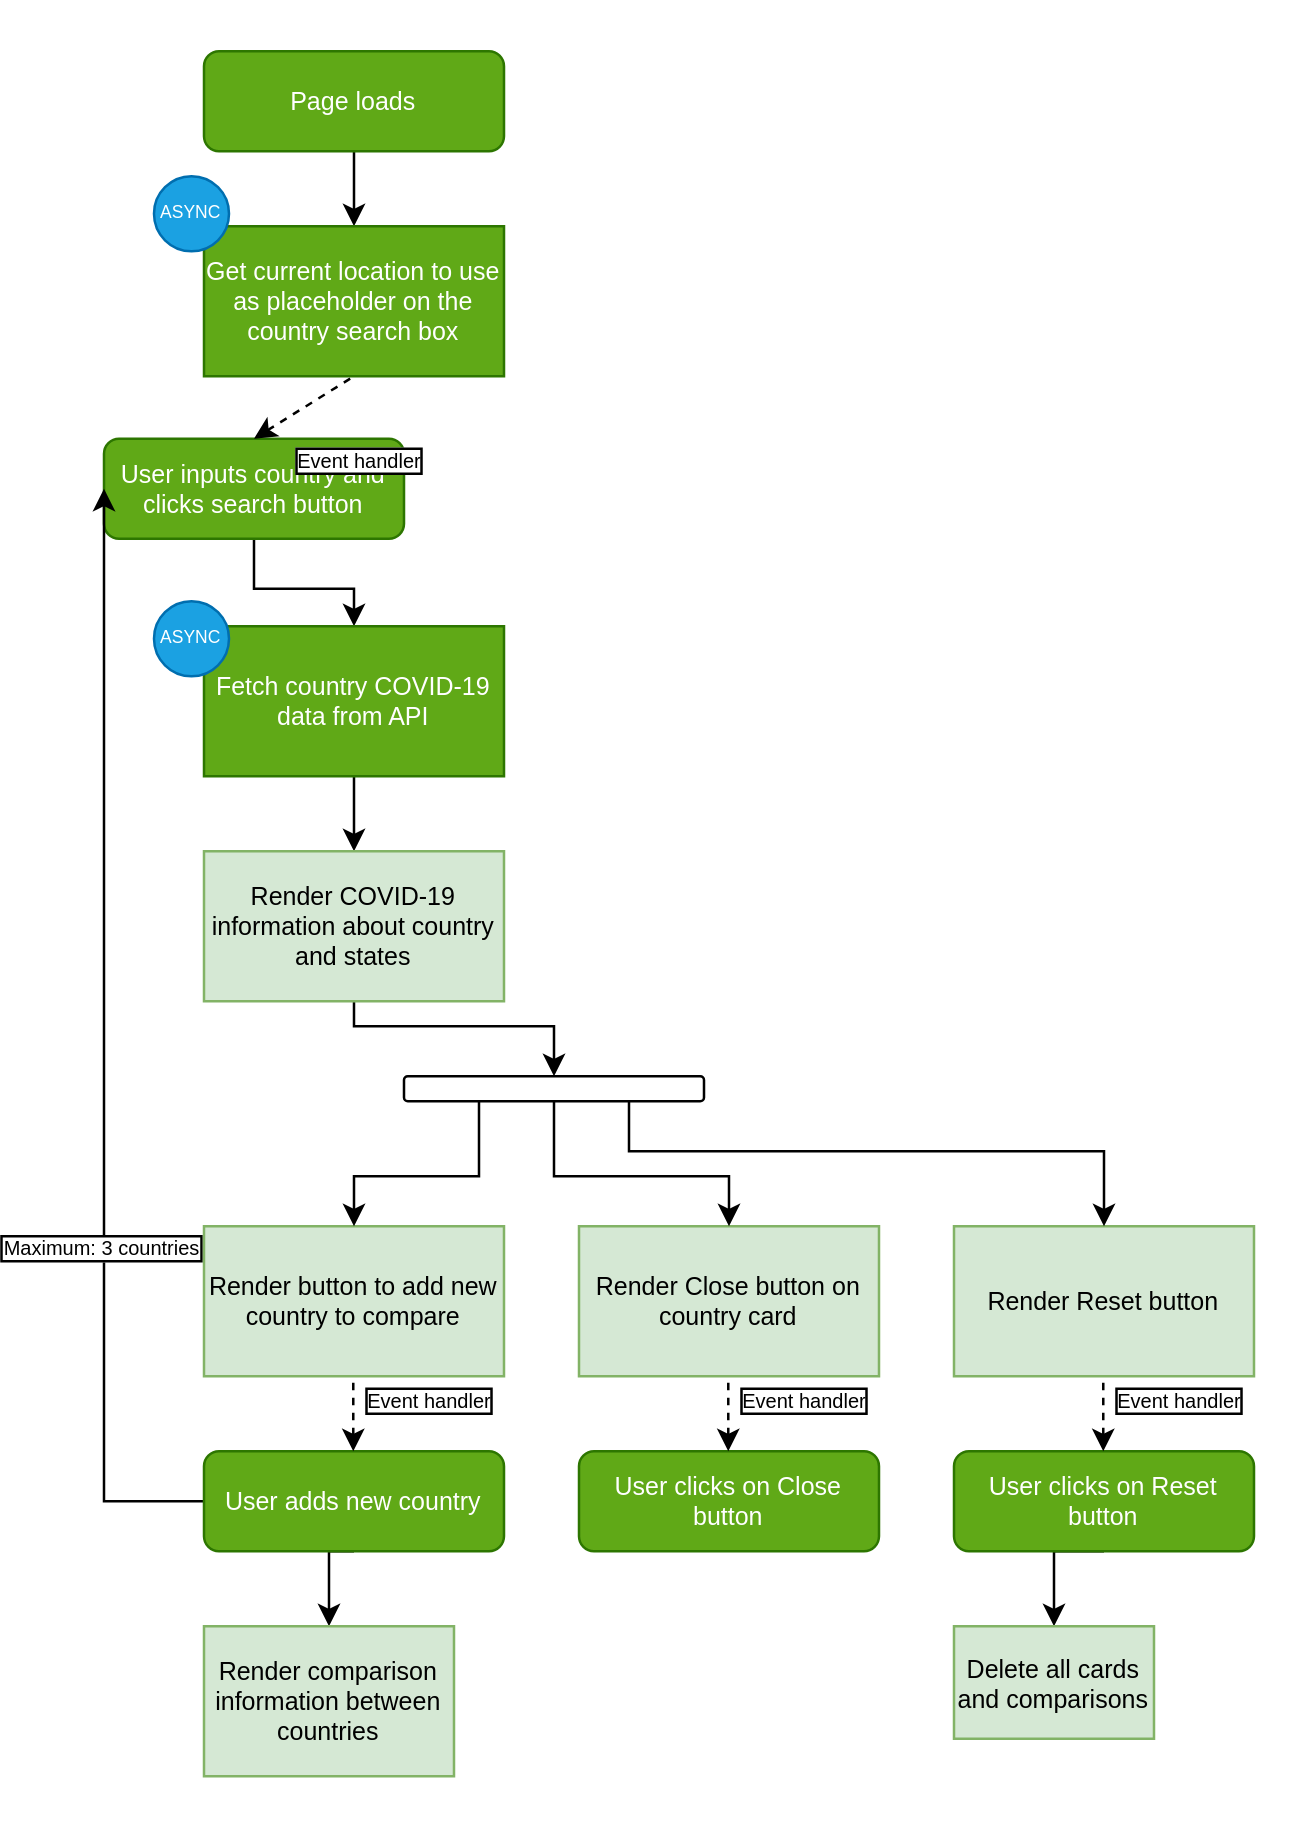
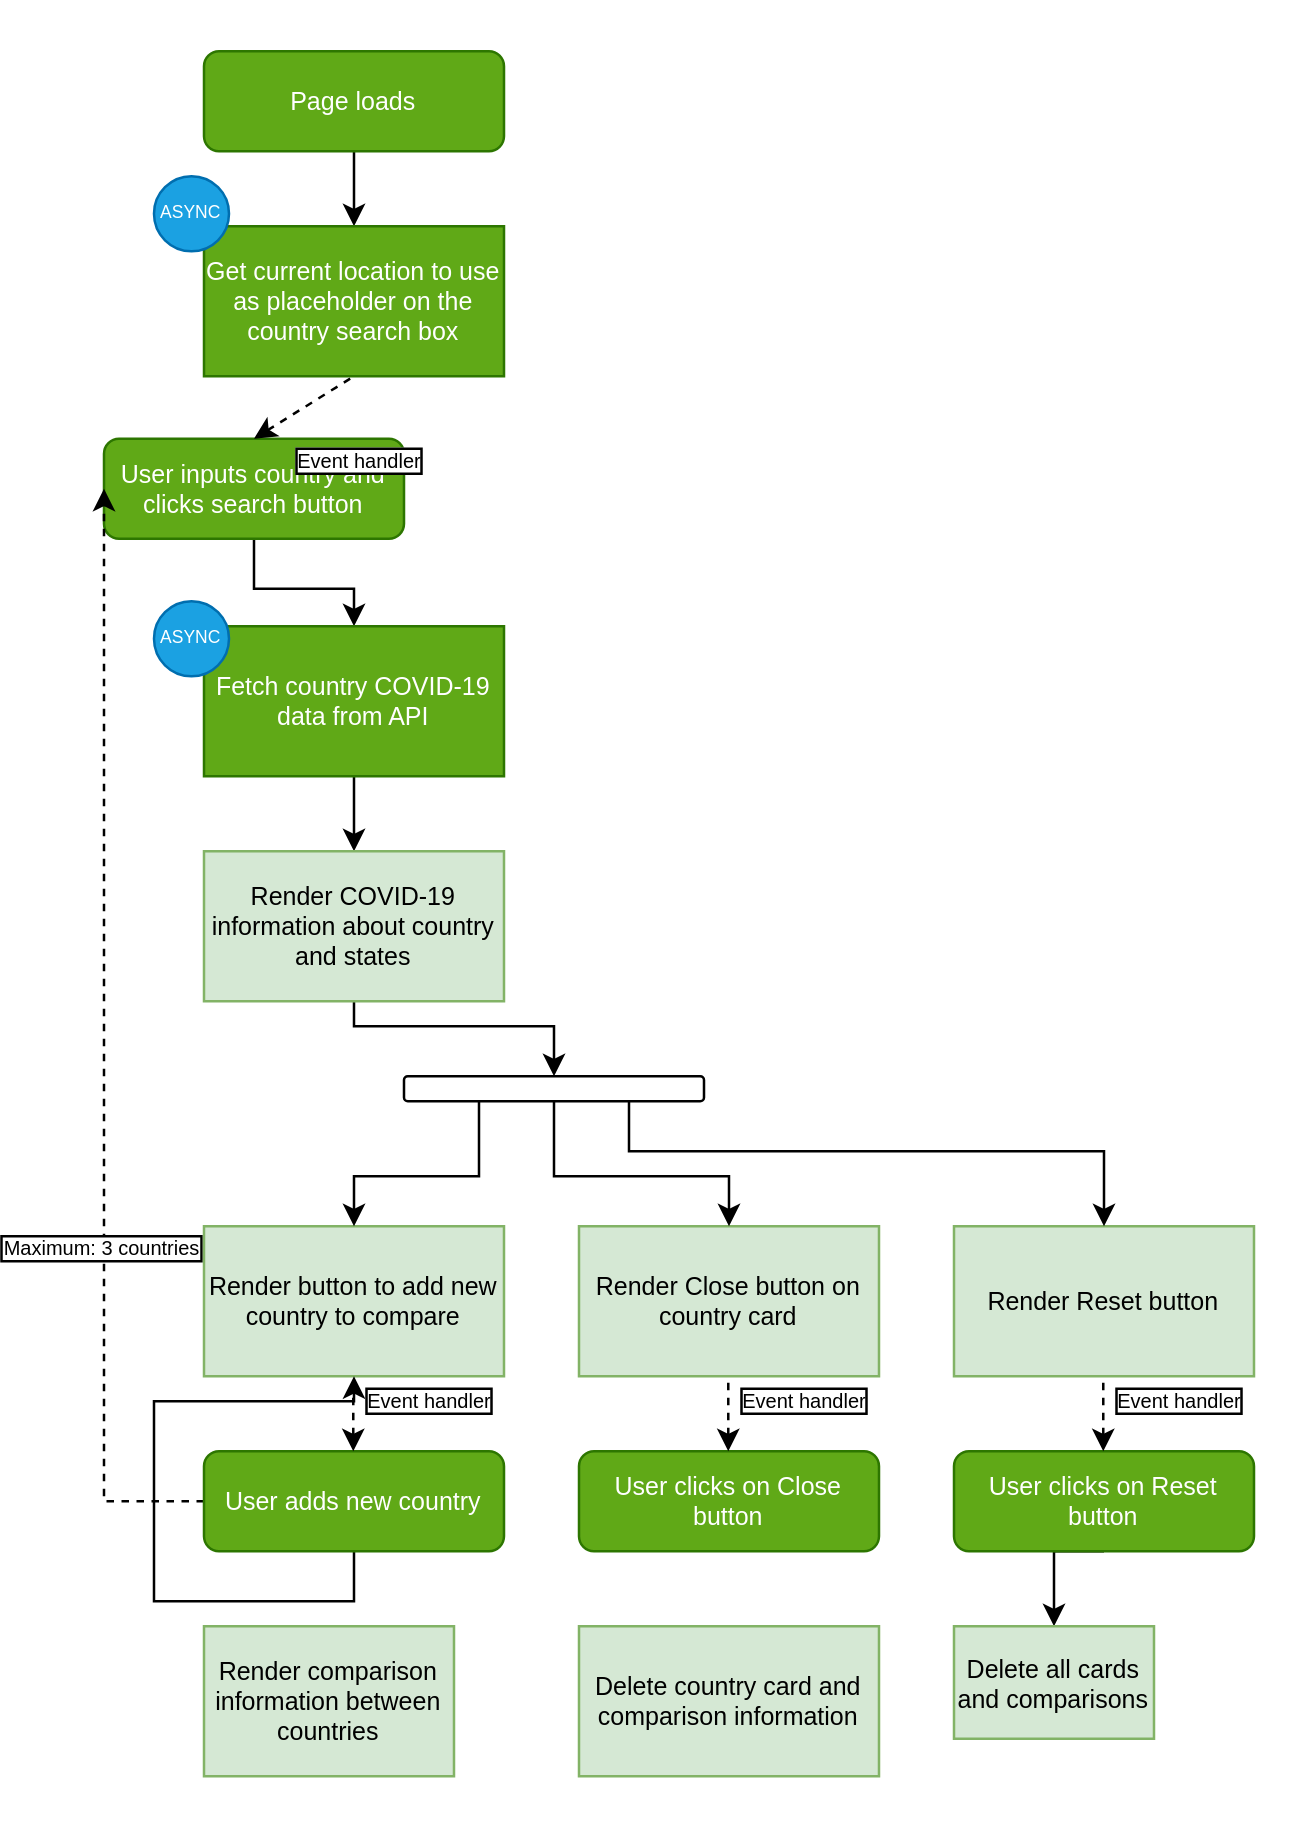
  <mxCell id="0" />
  <mxCell id="1" parent="0" />
  <mxCell id="2" style="edgeStyle=orthogonalEdgeStyle;rounded=0;orthogonalLoop=1;jettySize=auto;html=1;exitX=0.5;exitY=1;exitDx=0;exitDy=0;fontSize=7;" parent="1" source="3" target="4" edge="1"><mxGeometry relative="1" as="geometry" /></mxCell>
  <mxCell id="3" value="Page loads" style="rounded=1;whiteSpace=wrap;html=1;fontSize=10;glass=0;strokeWidth=1;shadow=0;fillColor=#60a917;strokeColor=#2D7600;fontColor=#ffffff;" parent="1" vertex="1"><mxGeometry x="60" y="20" width="120" height="40" as="geometry" /></mxCell>
  <mxCell id="4" value="Get current location to use as placeholder on the country search box" style="rounded=0;whiteSpace=wrap;html=1;fontSize=10;fillColor=#60a917;strokeColor=#2D7600;fontColor=#ffffff;" parent="1" vertex="1"><mxGeometry x="60" y="90" width="120" height="60" as="geometry" /></mxCell>
  <mxCell id="5" value="ASYNC" style="ellipse;whiteSpace=wrap;html=1;aspect=fixed;fontSize=7;fillColor=#1ba1e2;strokeColor=#006EAF;fontColor=#ffffff;" parent="1" vertex="1"><mxGeometry x="40" y="70" width="30" height="30" as="geometry" /></mxCell>
  <mxCell id="6" style="edgeStyle=orthogonalEdgeStyle;rounded=0;orthogonalLoop=1;jettySize=auto;html=1;exitX=0.5;exitY=1;exitDx=0;exitDy=0;entryX=0.5;entryY=0;entryDx=0;entryDy=0;fontSize=7;" parent="1" source="7" target="10" edge="1"><mxGeometry relative="1" as="geometry" /></mxCell>
  <mxCell id="7" value="User inputs country and clicks search button" style="rounded=1;whiteSpace=wrap;html=1;fontSize=10;glass=0;strokeWidth=1;shadow=0;fillColor=#60a917;strokeColor=#2D7600;fontColor=#ffffff;" parent="1" vertex="1"><mxGeometry x="20" y="175" width="120" height="40" as="geometry" /></mxCell>
  <mxCell id="8" value="Event handler" style="endArrow=none;dashed=1;html=1;fontSize=8;exitX=0.5;exitY=0;exitDx=0;exitDy=0;entryX=0.5;entryY=1;entryDx=0;entryDy=0;startArrow=classic;startFill=1;labelBorderColor=#000000;" parent="1" source="7" target="4" edge="1"><mxGeometry x="0.333" y="-30" width="50" height="50" relative="1" as="geometry"><mxPoint x="270" y="230" as="sourcePoint" /><mxPoint x="320" y="180" as="targetPoint" /><mxPoint as="offset" /></mxGeometry></mxCell>
  <mxCell id="9" style="edgeStyle=orthogonalEdgeStyle;rounded=0;orthogonalLoop=1;jettySize=auto;html=1;exitX=0.5;exitY=1;exitDx=0;exitDy=0;fontSize=7;startArrow=none;startFill=0;" parent="1" source="10" target="13" edge="1"><mxGeometry relative="1" as="geometry" /></mxCell>
  <mxCell id="10" value="Fetch country COVID-19 data from API" style="rounded=0;whiteSpace=wrap;html=1;fontSize=10;fillColor=#60a917;strokeColor=#2D7600;fontColor=#ffffff;" parent="1" vertex="1"><mxGeometry x="60" y="250" width="120" height="60" as="geometry" /></mxCell>
  <mxCell id="11" value="ASYNC" style="ellipse;whiteSpace=wrap;html=1;aspect=fixed;fontSize=7;fillColor=#1ba1e2;strokeColor=#006EAF;fontColor=#ffffff;" parent="1" vertex="1"><mxGeometry x="40" y="240" width="30" height="30" as="geometry" /></mxCell>
  <mxCell id="12" style="edgeStyle=orthogonalEdgeStyle;rounded=0;orthogonalLoop=1;jettySize=auto;html=1;exitX=0.5;exitY=1;exitDx=0;exitDy=0;entryX=0.5;entryY=0;entryDx=0;entryDy=0;fontSize=8;startArrow=none;startFill=0;endArrow=classic;endFill=1;" parent="1" source="13" target="33" edge="1"><mxGeometry relative="1" as="geometry"><Array as="points"><mxPoint x="120" y="410" /><mxPoint x="200" y="410" /></Array></mxGeometry></mxCell>
  <mxCell id="13" value="&lt;span style=&quot;color: rgb(0 , 0 , 0) ; font-family: &amp;#34;helvetica&amp;#34; ; font-size: 10px ; font-style: normal ; font-weight: 400 ; letter-spacing: normal ; text-align: center ; text-indent: 0px ; text-transform: none ; word-spacing: 0px ; display: inline ; float: none&quot;&gt;Render COVID-19 information about country and states&lt;/span&gt;" style="rounded=0;whiteSpace=wrap;html=1;fontSize=7;fillColor=#d5e8d4;strokeColor=#82b366;labelBackgroundColor=none;" parent="1" vertex="1"><mxGeometry x="60" y="340" width="120" height="60" as="geometry" /></mxCell>
- <mxCell id="14" style="edgeStyle=orthogonalEdgeStyle;rounded=0;orthogonalLoop=1;jettySize=auto;html=1;exitX=0;exitY=0.5;exitDx=0;exitDy=0;entryX=0;entryY=0.5;entryDx=0;entryDy=0;fontSize=7;startArrow=none;startFill=0;dashed=0;" parent="1" source="20" target="7" edge="1"><mxGeometry relative="1" as="geometry"><Array as="points"><mxPoint x="20" y="600" /><mxPoint x="20" y="200" /></Array></mxGeometry></mxCell>
+ <mxCell id="14" style="edgeStyle=orthogonalEdgeStyle;rounded=0;orthogonalLoop=1;jettySize=auto;html=1;exitX=0;exitY=0.5;exitDx=0;exitDy=0;entryX=0;entryY=0.5;entryDx=0;entryDy=0;fontSize=7;startArrow=none;startFill=0;dashed=1;" parent="1" source="20" target="7" edge="1"><mxGeometry relative="1" as="geometry"><Array as="points"><mxPoint x="20" y="600" /><mxPoint x="20" y="200" /></Array></mxGeometry></mxCell>
  <mxCell id="15" value="Maximum: 3 countries" style="edgeLabel;html=1;align=center;verticalAlign=middle;resizable=0;points=[];fontSize=8;labelBackgroundColor=#ffffff;labelBorderColor=#000000;" parent="14" vertex="1" connectable="0"><mxGeometry x="0.181" y="2" relative="1" as="geometry"><mxPoint y="121" as="offset" /></mxGeometry></mxCell>
  <mxCell id="16" value="&lt;span style=&quot;color: rgb(0 , 0 , 0) ; font-family: &amp;#34;helvetica&amp;#34; ; font-size: 10px ; font-style: normal ; font-weight: 400 ; letter-spacing: normal ; text-align: center ; text-indent: 0px ; text-transform: none ; word-spacing: 0px ; display: inline ; float: none&quot;&gt;Render button to add new country to compare&lt;/span&gt;" style="rounded=0;whiteSpace=wrap;html=1;fontSize=7;fillColor=#d5e8d4;strokeColor=#82b366;labelBackgroundColor=none;" parent="1" vertex="1"><mxGeometry x="60" y="490" width="120" height="60" as="geometry" /></mxCell>
  <mxCell id="17" value="&lt;span style=&quot;color: rgb(0 , 0 , 0) ; font-family: &amp;#34;helvetica&amp;#34; ; font-size: 10px ; font-style: normal ; font-weight: 400 ; letter-spacing: normal ; text-align: center ; text-indent: 0px ; text-transform: none ; word-spacing: 0px ; display: inline ; float: none&quot;&gt;Render Close button on country card&lt;/span&gt;" style="rounded=0;whiteSpace=wrap;html=1;fontSize=7;fillColor=#d5e8d4;strokeColor=#82b366;labelBackgroundColor=none;" parent="1" vertex="1"><mxGeometry x="210" y="490" width="120" height="60" as="geometry" /></mxCell>
  <mxCell id="18" value="&lt;span style=&quot;color: rgb(0 , 0 , 0) ; font-family: &amp;#34;helvetica&amp;#34; ; font-size: 10px ; font-style: normal ; font-weight: 400 ; letter-spacing: normal ; text-align: center ; text-indent: 0px ; text-transform: none ; word-spacing: 0px ; display: inline ; float: none&quot;&gt;Render Reset button&lt;/span&gt;" style="rounded=0;whiteSpace=wrap;html=1;fontSize=7;fillColor=#d5e8d4;strokeColor=#82b366;labelBackgroundColor=none;" parent="1" vertex="1"><mxGeometry x="360" y="490" width="120" height="60" as="geometry" /></mxCell>
- <mxCell id="19" style="edgeStyle=orthogonalEdgeStyle;rounded=0;orthogonalLoop=1;jettySize=auto;html=1;exitX=0.5;exitY=1;exitDx=0;exitDy=0;entryX=0.5;entryY=0;entryDx=0;entryDy=0;fontSize=8;startArrow=none;startFill=0;" parent="1" source="20" target="22" edge="1"><mxGeometry relative="1" as="geometry" /></mxCell>
+ <mxCell id="19" style="edgeStyle=orthogonalEdgeStyle;rounded=0;orthogonalLoop=1;jettySize=auto;html=1;exitX=0.5;exitY=1;exitDx=0;exitDy=0;fontSize=8;startArrow=none;startFill=0;" parent="1" source="20" target="16" edge="1"><mxGeometry relative="1" as="geometry" /></mxCell>
  <mxCell id="20" value="User adds new country" style="rounded=1;whiteSpace=wrap;html=1;fontSize=10;glass=0;strokeWidth=1;shadow=0;fillColor=#60a917;strokeColor=#2D7600;fontColor=#ffffff;" parent="1" vertex="1"><mxGeometry x="60" y="580" width="120" height="40" as="geometry" /></mxCell>
  <mxCell id="21" value="Event handler" style="endArrow=none;dashed=1;html=1;fontSize=8;exitX=0.5;exitY=0;exitDx=0;exitDy=0;entryX=0.5;entryY=1;entryDx=0;entryDy=0;startArrow=classic;startFill=1;labelBorderColor=#000000;" parent="1" edge="1"><mxGeometry x="0.333" y="-30" width="50" height="50" relative="1" as="geometry"><mxPoint x="119.71" y="580" as="sourcePoint" /><mxPoint x="119.71" y="550" as="targetPoint" /><mxPoint as="offset" /></mxGeometry></mxCell>
  <mxCell id="22" value="&lt;span style=&quot;color: rgb(0 , 0 , 0) ; font-family: &amp;#34;helvetica&amp;#34; ; font-size: 10px ; font-style: normal ; font-weight: 400 ; letter-spacing: normal ; text-align: center ; text-indent: 0px ; text-transform: none ; word-spacing: 0px ; display: inline ; float: none&quot;&gt;Render comparison information between countries&lt;/span&gt;" style="rounded=0;whiteSpace=wrap;html=1;fontSize=7;fillColor=#d5e8d4;strokeColor=#82b366;labelBackgroundColor=none;" parent="1" vertex="1"><mxGeometry x="60" y="650" width="100" height="60" as="geometry" /></mxCell>
  <mxCell id="23" value="User clicks on Close button" style="rounded=1;whiteSpace=wrap;html=1;fontSize=10;glass=0;strokeWidth=1;shadow=0;fillColor=#60a917;strokeColor=#2D7600;fontColor=#ffffff;" parent="1" vertex="1"><mxGeometry x="210" y="580" width="120" height="40" as="geometry" /></mxCell>
+ <mxCell id="24" value="&lt;span style=&quot;color: rgb(0 , 0 , 0) ; font-family: &amp;#34;helvetica&amp;#34; ; font-size: 10px ; font-style: normal ; font-weight: 400 ; letter-spacing: normal ; text-align: center ; text-indent: 0px ; text-transform: none ; word-spacing: 0px ; display: inline ; float: none&quot;&gt;Delete country card and comparison information&lt;/span&gt;" style="rounded=0;whiteSpace=wrap;html=1;fontSize=7;fillColor=#d5e8d4;strokeColor=#82b366;labelBackgroundColor=none;" parent="1" vertex="1"><mxGeometry x="210" y="650" width="120" height="60" as="geometry" /></mxCell>
  <mxCell id="25" style="edgeStyle=orthogonalEdgeStyle;rounded=0;orthogonalLoop=1;jettySize=auto;html=1;exitX=0.5;exitY=1;exitDx=0;exitDy=0;entryX=0.5;entryY=0;entryDx=0;entryDy=0;fontSize=8;startArrow=none;startFill=0;" parent="1" source="26" target="27" edge="1"><mxGeometry relative="1" as="geometry" /></mxCell>
  <mxCell id="26" value="User clicks on Reset button" style="rounded=1;whiteSpace=wrap;html=1;fontSize=10;glass=0;strokeWidth=1;shadow=0;fillColor=#60a917;strokeColor=#2D7600;fontColor=#ffffff;" parent="1" vertex="1"><mxGeometry x="360" y="580" width="120" height="40" as="geometry" /></mxCell>
  <mxCell id="27" value="&lt;span style=&quot;color: rgb(0 , 0 , 0) ; font-family: &amp;#34;helvetica&amp;#34; ; font-size: 10px ; font-style: normal ; font-weight: 400 ; letter-spacing: normal ; text-align: center ; text-indent: 0px ; text-transform: none ; word-spacing: 0px ; display: inline ; float: none&quot;&gt;Delete all cards and comparisons&lt;/span&gt;" style="rounded=0;whiteSpace=wrap;html=1;fontSize=7;fillColor=#d5e8d4;strokeColor=#82b366;labelBackgroundColor=none;" parent="1" vertex="1"><mxGeometry x="360" y="650" width="80" height="45" as="geometry" /></mxCell>
  <mxCell id="28" value="Event handler" style="endArrow=none;dashed=1;html=1;fontSize=8;exitX=0.5;exitY=0;exitDx=0;exitDy=0;entryX=0.5;entryY=1;entryDx=0;entryDy=0;startArrow=classic;startFill=1;labelBorderColor=#000000;" parent="1" edge="1"><mxGeometry x="0.333" y="-30" width="50" height="50" relative="1" as="geometry"><mxPoint x="269.71" y="580" as="sourcePoint" /><mxPoint x="269.71" y="550" as="targetPoint" /><mxPoint as="offset" /></mxGeometry></mxCell>
  <mxCell id="29" value="Event handler" style="endArrow=none;dashed=1;html=1;fontSize=8;exitX=0.5;exitY=0;exitDx=0;exitDy=0;entryX=0.5;entryY=1;entryDx=0;entryDy=0;startArrow=classic;startFill=1;labelBorderColor=#000000;" parent="1" edge="1"><mxGeometry x="0.333" y="-30" width="50" height="50" relative="1" as="geometry"><mxPoint x="419.71" y="580" as="sourcePoint" /><mxPoint x="419.71" y="550" as="targetPoint" /><mxPoint as="offset" /></mxGeometry></mxCell>
  <mxCell id="30" style="edgeStyle=orthogonalEdgeStyle;rounded=0;orthogonalLoop=1;jettySize=auto;html=1;exitX=0.25;exitY=1;exitDx=0;exitDy=0;entryX=0.5;entryY=0;entryDx=0;entryDy=0;fontSize=8;startArrow=none;startFill=0;endArrow=classic;endFill=1;" parent="1" source="33" target="16" edge="1"><mxGeometry relative="1" as="geometry"><Array as="points"><mxPoint x="170" y="470" /><mxPoint x="120" y="470" /></Array></mxGeometry></mxCell>
  <mxCell id="31" style="edgeStyle=orthogonalEdgeStyle;rounded=0;orthogonalLoop=1;jettySize=auto;html=1;exitX=0.5;exitY=1;exitDx=0;exitDy=0;fontSize=8;startArrow=none;startFill=0;endArrow=classic;endFill=1;" parent="1" source="33" target="17" edge="1"><mxGeometry relative="1" as="geometry"><Array as="points"><mxPoint x="200" y="470" /><mxPoint x="270" y="470" /></Array></mxGeometry></mxCell>
  <mxCell id="32" style="edgeStyle=orthogonalEdgeStyle;rounded=0;orthogonalLoop=1;jettySize=auto;html=1;exitX=0.75;exitY=1;exitDx=0;exitDy=0;fontSize=8;startArrow=none;startFill=0;endArrow=classic;endFill=1;" parent="1" source="33" target="18" edge="1"><mxGeometry relative="1" as="geometry"><Array as="points"><mxPoint x="230" y="460" /><mxPoint x="420" y="460" /></Array></mxGeometry></mxCell>
  <mxCell id="33" value="" style="rounded=1;whiteSpace=wrap;html=1;labelBackgroundColor=#ffffff;fontSize=8;" parent="1" vertex="1"><mxGeometry x="140" y="430" width="120" height="10" as="geometry" /></mxCell>
